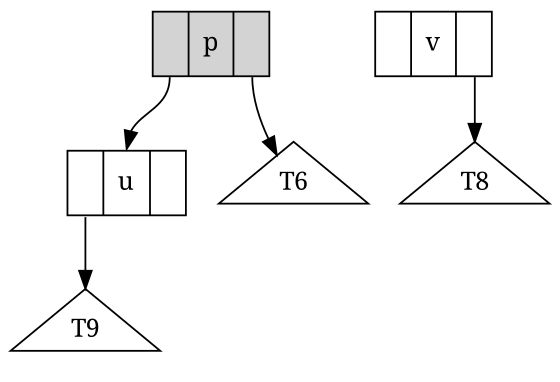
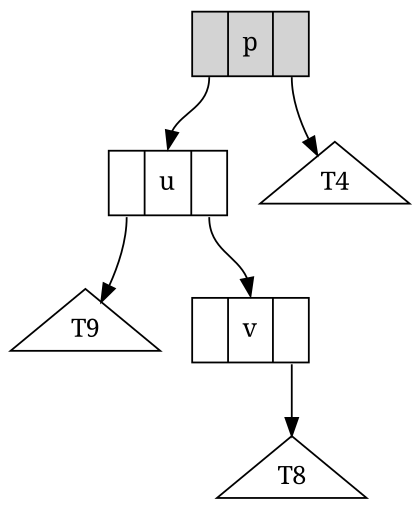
  digraph {
    fontname="Noto Serif"
    node [fontname="Noto Serif" shape=record]
    edge [fontname="Noto Serif" tailport=f2]
    n1 [label="<f0> | <f1> p | <f2> " style=filled]
    n2 [label="<f0> | <f1> u | <f2> "]
    n3 [label="<f0> | <f1> v | <f2> "]
    n4 [label=T9 shape=triangle]
    n5 [label=T8 shape=triangle]
-   T4 [shape=triangle label=T6]
+   T4 [shape=triangle]
    subgraph sub_1 {
      n1
      n2
      n3
    }
    subgraph sub_2 {
      n4
      n5
      T4
    }
    n1 -> n2 [headport=f1 tailport=f0]
    n1 -> T4
+   n2 -> n3 [headport=f1]
    n2 -> n4 [tailport=f0]
    n3 -> n5
  }
